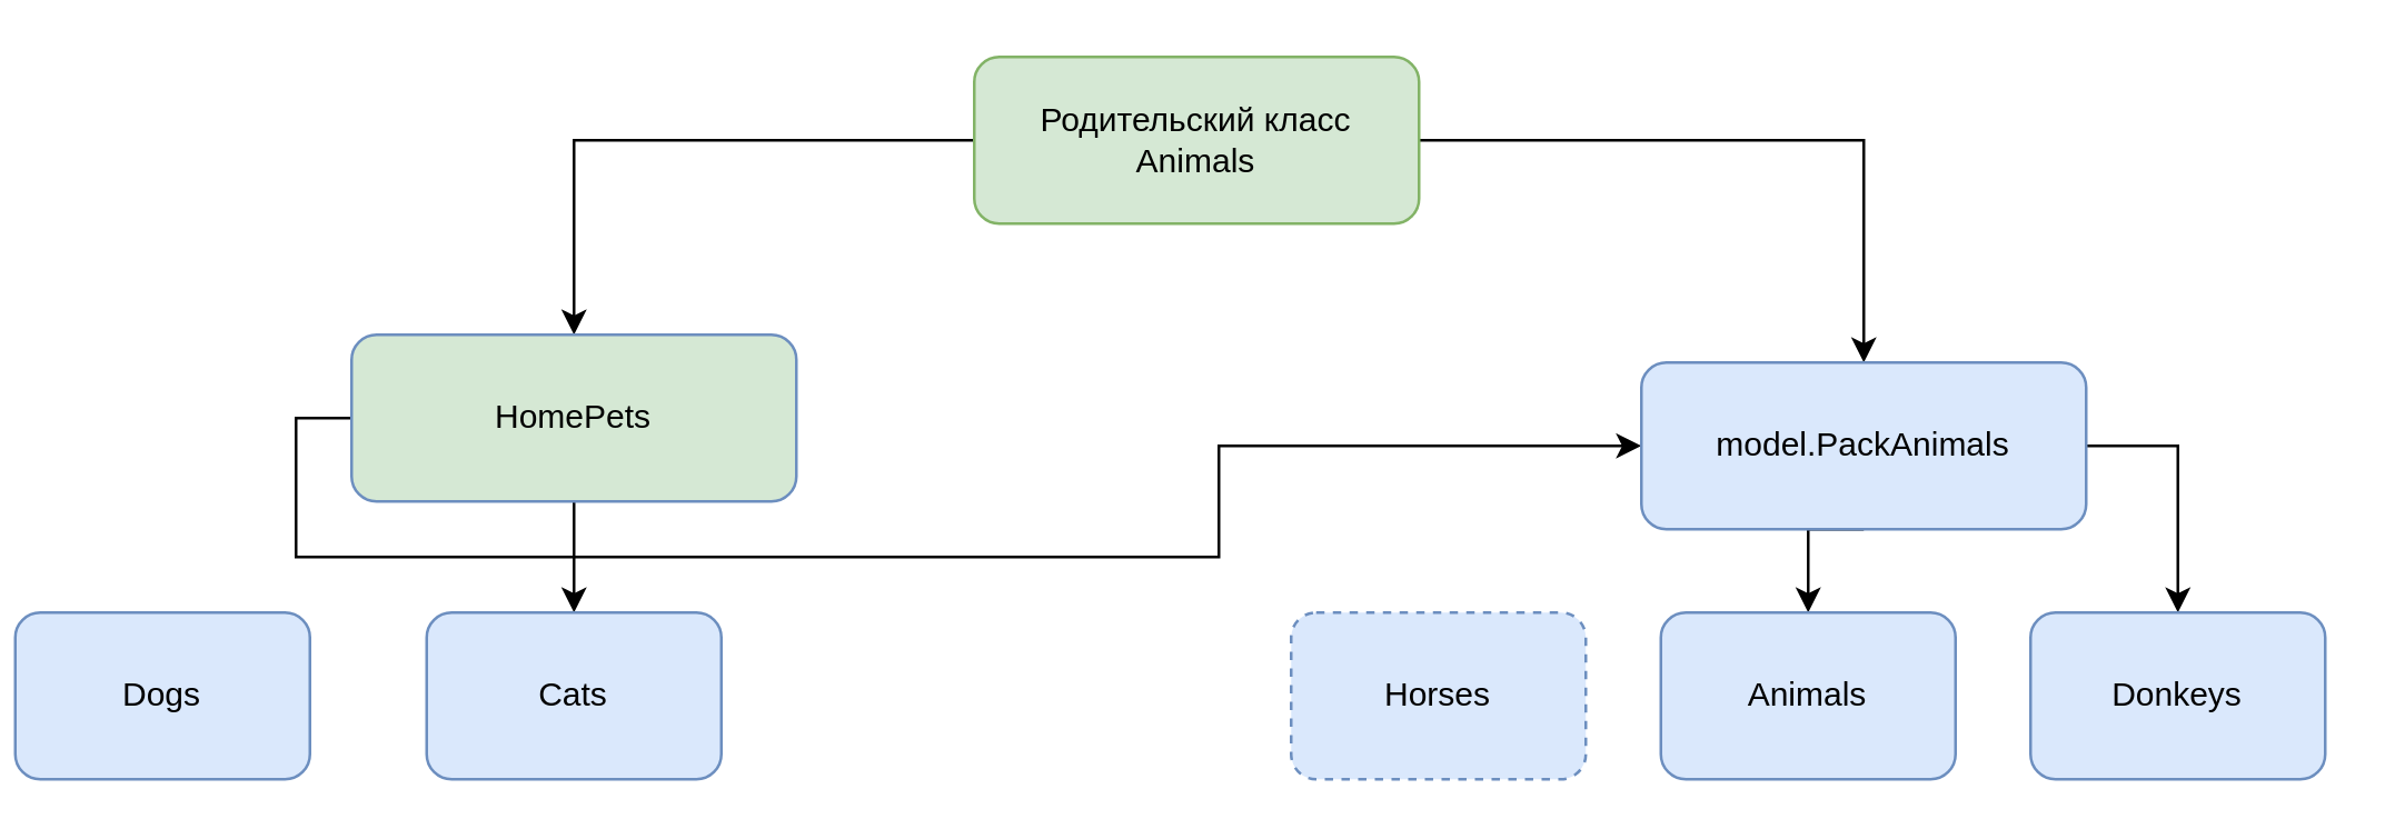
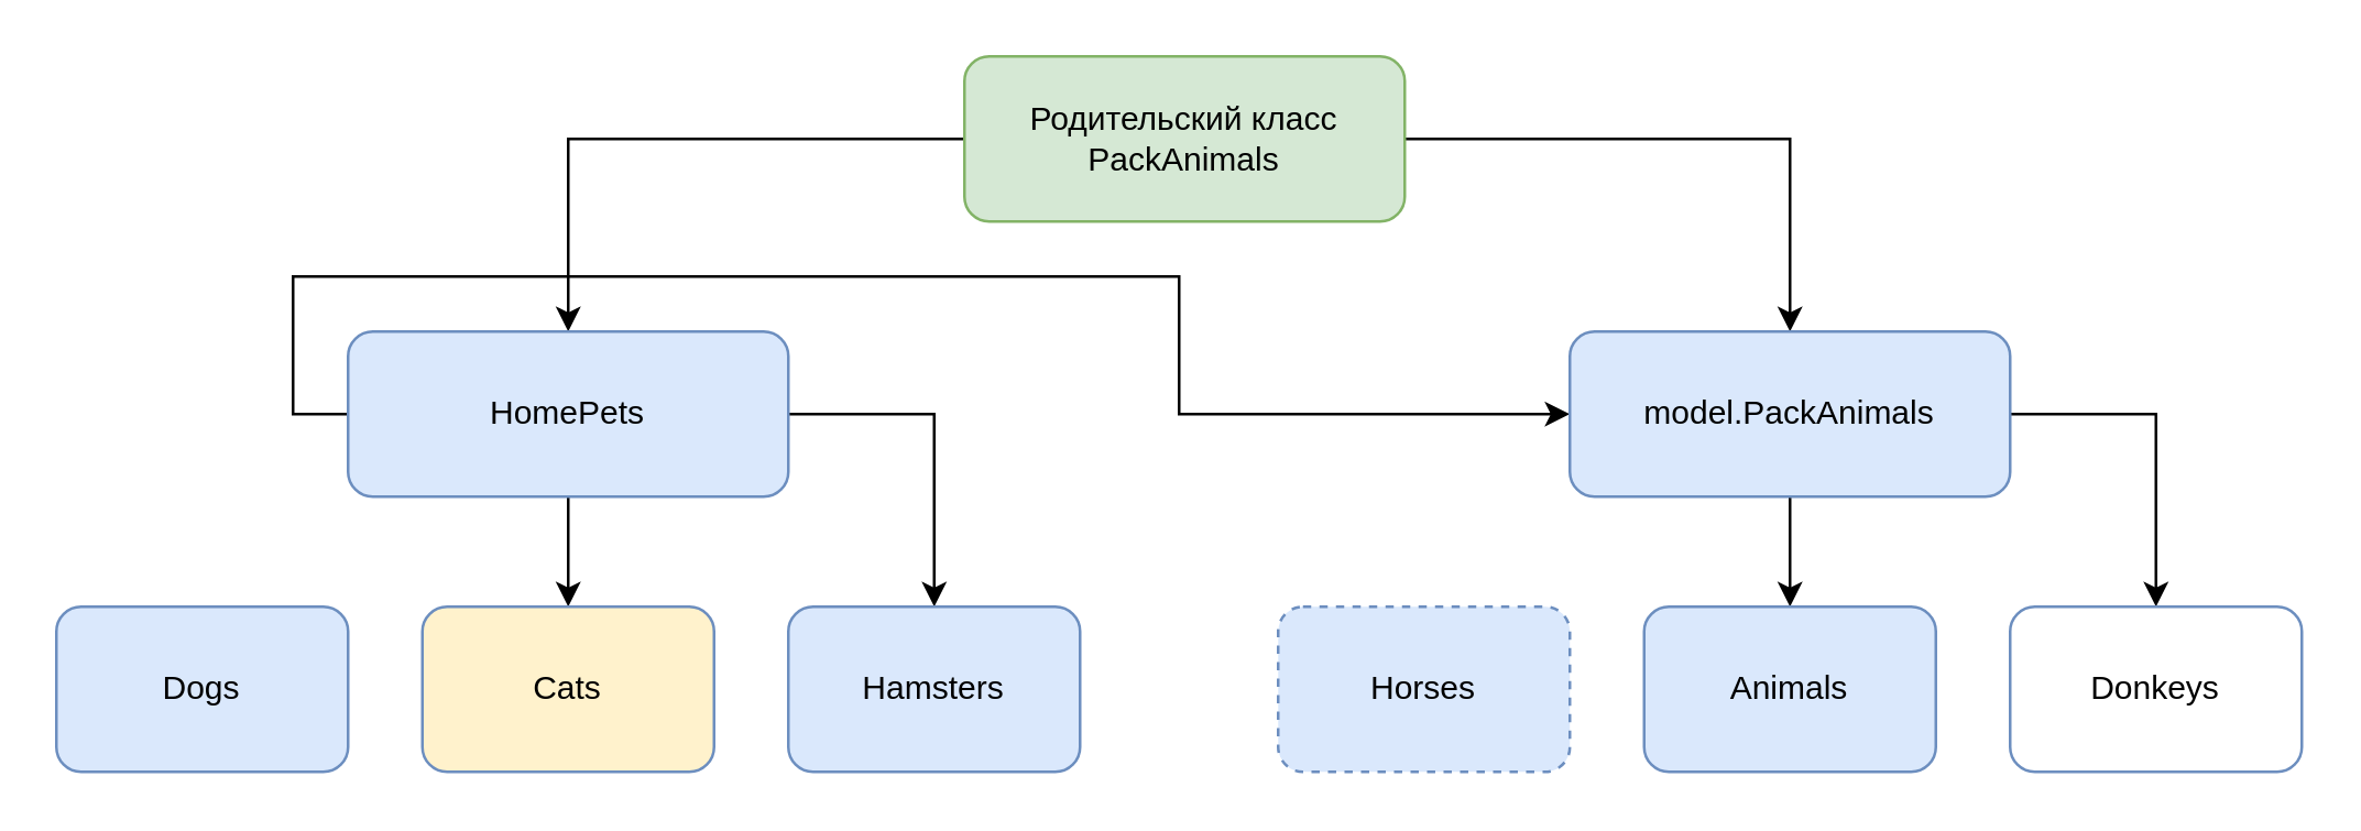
  <mxCell id="0" />
  <mxCell id="1" parent="0" />
  <mxCell id="2" style="edgeStyle=orthogonalEdgeStyle;rounded=0;orthogonalLoop=1;jettySize=auto;html=1;exitX=0;exitY=0.5;exitDx=0;exitDy=0;entryX=0.5;entryY=0;entryDx=0;entryDy=0;" edge="1" parent="1" source="4" target="8"><mxGeometry relative="1" as="geometry" /></mxCell>
  <mxCell id="3" style="edgeStyle=orthogonalEdgeStyle;rounded=0;orthogonalLoop=1;jettySize=auto;html=1;exitX=1;exitY=0.5;exitDx=0;exitDy=0;entryX=0.5;entryY=0;entryDx=0;entryDy=0;" edge="1" parent="1" source="4" target="11"><mxGeometry relative="1" as="geometry" /></mxCell>
- <mxCell id="4" value="Родительский класс&lt;br&gt;Animals" style="rounded=1;whiteSpace=wrap;html=1;fillColor=#d5e8d4;strokeColor=#82b366;" vertex="1" parent="1"><mxGeometry x="350" y="20" width="160" height="60" as="geometry" /></mxCell>
+ <mxCell id="4" value="Родительский класс&lt;br&gt;PackAnimals" style="rounded=1;whiteSpace=wrap;html=1;fillColor=#d5e8d4;strokeColor=#82b366;" vertex="1" parent="1"><mxGeometry x="350" y="20" width="160" height="60" as="geometry" /></mxCell>
  <mxCell id="5" style="edgeStyle=orthogonalEdgeStyle;rounded=0;orthogonalLoop=1;jettySize=auto;html=1;exitX=0;exitY=0.5;exitDx=0;exitDy=0;" edge="1" parent="1" source="8" target="11"><mxGeometry relative="1" as="geometry" /></mxCell>
  <mxCell id="6" style="edgeStyle=orthogonalEdgeStyle;rounded=0;orthogonalLoop=1;jettySize=auto;html=1;exitX=0.5;exitY=1;exitDx=0;exitDy=0;entryX=0.5;entryY=0;entryDx=0;entryDy=0;" edge="1" parent="1" source="8" target="13"><mxGeometry relative="1" as="geometry" /></mxCell>
- <mxCell id="8" value="HomePets" style="rounded=1;whiteSpace=wrap;html=1;fillColor=#d5e8d4;strokeColor=#6c8ebf;" vertex="1" parent="1"><mxGeometry x="126" y="120" width="160" height="60" as="geometry" /></mxCell>
+ <mxCell id="7" style="edgeStyle=orthogonalEdgeStyle;rounded=0;orthogonalLoop=1;jettySize=auto;html=1;exitX=1;exitY=0.5;exitDx=0;exitDy=0;entryX=0.5;entryY=0;entryDx=0;entryDy=0;" edge="1" parent="1" source="8" target="14"><mxGeometry relative="1" as="geometry" /></mxCell>
+ <mxCell id="8" value="HomePets" style="rounded=1;whiteSpace=wrap;html=1;fillColor=#dae8fc;strokeColor=#6c8ebf;" vertex="1" parent="1"><mxGeometry x="126" y="120" width="160" height="60" as="geometry" /></mxCell>
  <mxCell id="9" style="edgeStyle=orthogonalEdgeStyle;rounded=0;orthogonalLoop=1;jettySize=auto;html=1;exitX=0.5;exitY=1;exitDx=0;exitDy=0;entryX=0.5;entryY=0;entryDx=0;entryDy=0;" edge="1" parent="1" source="11" target="16"><mxGeometry relative="1" as="geometry" /></mxCell>
  <mxCell id="10" style="edgeStyle=orthogonalEdgeStyle;rounded=0;orthogonalLoop=1;jettySize=auto;html=1;exitX=1;exitY=0.5;exitDx=0;exitDy=0;entryX=0.5;entryY=0;entryDx=0;entryDy=0;" edge="1" parent="1" source="11" target="17"><mxGeometry relative="1" as="geometry" /></mxCell>
- <mxCell id="11" value="model.PackAnimals" style="rounded=1;whiteSpace=wrap;html=1;fillColor=#dae8fc;strokeColor=#6c8ebf;" vertex="1" parent="1"><mxGeometry x="590" y="130" width="160" height="60" as="geometry" /></mxCell>
- <mxCell id="12" value="Dogs" style="rounded=1;whiteSpace=wrap;html=1;fillColor=#dae8fc;strokeColor=#6c8ebf;" vertex="1" parent="1"><mxGeometry x="5" y="220" width="106" height="60" as="geometry" /></mxCell>
- <mxCell id="13" value="Cats" style="rounded=1;whiteSpace=wrap;html=1;fillColor=#dae8fc;strokeColor=#6c8ebf;" vertex="1" parent="1"><mxGeometry x="153" y="220" width="106" height="60" as="geometry" /></mxCell>
+ <mxCell id="11" value="model.PackAnimals" style="rounded=1;whiteSpace=wrap;html=1;fillColor=#dae8fc;strokeColor=#6c8ebf;" vertex="1" parent="1"><mxGeometry x="570" y="120" width="160" height="60" as="geometry" /></mxCell>
+ <mxCell id="12" value="Dogs" style="rounded=1;whiteSpace=wrap;html=1;fillColor=#dae8fc;strokeColor=#6c8ebf;" vertex="1" parent="1"><mxGeometry x="20" y="220" width="106" height="60" as="geometry" /></mxCell>
+ <mxCell id="13" value="Cats" style="rounded=1;whiteSpace=wrap;html=1;fillColor=#fff2cc;strokeColor=#6c8ebf;" vertex="1" parent="1"><mxGeometry x="153" y="220" width="106" height="60" as="geometry" /></mxCell>
+ <mxCell id="14" value="Hamsters" style="rounded=1;whiteSpace=wrap;html=1;fillColor=#dae8fc;strokeColor=#6c8ebf;" vertex="1" parent="1"><mxGeometry x="286" y="220" width="106" height="60" as="geometry" /></mxCell>
  <mxCell id="15" value="Horses" style="rounded=1;whiteSpace=wrap;html=1;fillColor=#dae8fc;strokeColor=#6c8ebf;dashed=1;" vertex="1" parent="1"><mxGeometry x="464" y="220" width="106" height="60" as="geometry" /></mxCell>
  <mxCell id="16" value="Animals" style="rounded=1;whiteSpace=wrap;html=1;fillColor=#dae8fc;strokeColor=#6c8ebf;" vertex="1" parent="1"><mxGeometry x="597" y="220" width="106" height="60" as="geometry" /></mxCell>
- <mxCell id="17" value="Donkeys" style="rounded=1;whiteSpace=wrap;html=1;fillColor=#dae8fc;strokeColor=#6c8ebf;" vertex="1" parent="1"><mxGeometry x="730" y="220" width="106" height="60" as="geometry" /></mxCell>
+ <mxCell id="17" value="Donkeys" style="rounded=1;whiteSpace=wrap;html=1;fillColor=#ffffff;strokeColor=#6c8ebf;" vertex="1" parent="1"><mxGeometry x="730" y="220" width="106" height="60" as="geometry" /></mxCell>
